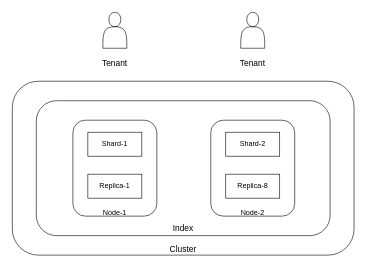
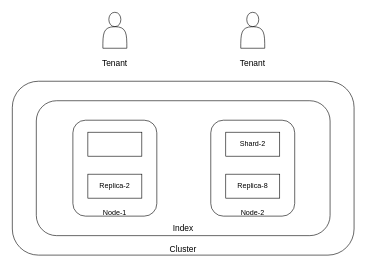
  <mxCell id="0" />
  <mxCell id="1" parent="0" />
  <mxCell id="2" value="" style="rounded=1;whiteSpace=wrap;html=1;" vertex="1" parent="1"><mxGeometry x="20" y="135" width="570" height="290" as="geometry" /></mxCell>
  <mxCell id="3" value="" style="rounded=0;whiteSpace=wrap;html=1;" vertex="1" parent="1"><mxGeometry x="146" y="220" width="90" height="40" as="geometry" /></mxCell>
  <mxCell id="4" value="" style="rounded=0;whiteSpace=wrap;html=1;" vertex="1" parent="1"><mxGeometry x="146" y="290" width="90" height="40" as="geometry" /></mxCell>
  <mxCell id="5" value="" style="rounded=0;whiteSpace=wrap;html=1;" vertex="1" parent="1"><mxGeometry x="376" y="220" width="90" height="40" as="geometry" /></mxCell>
  <mxCell id="6" value="" style="rounded=0;whiteSpace=wrap;html=1;" vertex="1" parent="1"><mxGeometry x="376" y="290" width="90" height="40" as="geometry" /></mxCell>
  <mxCell id="7" value="" style="rounded=1;whiteSpace=wrap;html=1;fillColor=none;" vertex="1" parent="1"><mxGeometry x="121" y="200" width="140" height="160" as="geometry" /></mxCell>
  <mxCell id="8" value="" style="rounded=1;whiteSpace=wrap;html=1;fillColor=none;" vertex="1" parent="1"><mxGeometry x="351" y="200" width="140" height="160" as="geometry" /></mxCell>
  <mxCell id="9" value="" style="rounded=1;whiteSpace=wrap;html=1;fillColor=none;" vertex="1" parent="1"><mxGeometry x="60" y="167.5" width="490" height="225" as="geometry" /></mxCell>
- <mxCell id="10" value="Shard-1" style="text;html=1;strokeColor=none;fillColor=none;align=center;verticalAlign=middle;whiteSpace=wrap;rounded=0;" vertex="1" parent="1"><mxGeometry x="161" y="225" width="60" height="30" as="geometry" /></mxCell>
- <mxCell id="11" value="Replica-1" style="text;html=1;strokeColor=none;fillColor=none;align=center;verticalAlign=middle;whiteSpace=wrap;rounded=0;" vertex="1" parent="1"><mxGeometry x="161" y="295" width="60" height="30" as="geometry" /></mxCell>
+ <mxCell id="11" value="Replica-2" style="text;html=1;strokeColor=none;fillColor=none;align=center;verticalAlign=middle;whiteSpace=wrap;rounded=0;" vertex="1" parent="1"><mxGeometry x="161" y="295" width="60" height="30" as="geometry" /></mxCell>
  <mxCell id="12" value="Replica-8" style="text;html=1;strokeColor=none;fillColor=none;align=center;verticalAlign=middle;whiteSpace=wrap;rounded=0;" vertex="1" parent="1"><mxGeometry x="391" y="295" width="60" height="30" as="geometry" /></mxCell>
  <mxCell id="13" value="Shard-2" style="text;html=1;strokeColor=none;fillColor=none;align=center;verticalAlign=middle;whiteSpace=wrap;rounded=0;" vertex="1" parent="1"><mxGeometry x="391" y="225" width="60" height="30" as="geometry" /></mxCell>
  <mxCell id="14" value="Node-1" style="text;html=1;strokeColor=none;fillColor=none;align=center;verticalAlign=middle;whiteSpace=wrap;rounded=0;" vertex="1" parent="1"><mxGeometry x="161" y="340" width="60" height="30" as="geometry" /></mxCell>
  <mxCell id="15" value="Node-2" style="text;html=1;strokeColor=none;fillColor=none;align=center;verticalAlign=middle;whiteSpace=wrap;rounded=0;" vertex="1" parent="1"><mxGeometry x="391" y="340" width="60" height="30" as="geometry" /></mxCell>
  <mxCell id="16" value="Index" style="text;html=1;strokeColor=none;fillColor=none;align=center;verticalAlign=middle;whiteSpace=wrap;rounded=0;fontSize=14;" vertex="1" parent="1"><mxGeometry x="270" y="360" width="70" height="40" as="geometry" /></mxCell>
  <mxCell id="17" value="Cluster" style="text;html=1;strokeColor=none;fillColor=none;align=center;verticalAlign=middle;whiteSpace=wrap;rounded=0;fontSize=14;" vertex="1" parent="1"><mxGeometry x="275" y="400" width="60" height="30" as="geometry" /></mxCell>
  <mxCell id="18" value="" style="shape=actor;whiteSpace=wrap;html=1;fontSize=14;fillColor=none;" vertex="1" parent="1"><mxGeometry x="171" y="20" width="40" height="60" as="geometry" /></mxCell>
  <mxCell id="19" value="" style="shape=actor;whiteSpace=wrap;html=1;fontSize=14;fillColor=none;" vertex="1" parent="1"><mxGeometry x="401" y="20" width="40" height="60" as="geometry" /></mxCell>
  <mxCell id="20" value="Tenant" style="text;html=1;strokeColor=none;fillColor=none;align=center;verticalAlign=middle;whiteSpace=wrap;rounded=0;fontSize=14;" vertex="1" parent="1"><mxGeometry x="161" y="90" width="60" height="30" as="geometry" /></mxCell>
  <mxCell id="21" value="Tenant" style="text;html=1;strokeColor=none;fillColor=none;align=center;verticalAlign=middle;whiteSpace=wrap;rounded=0;fontSize=14;" vertex="1" parent="1"><mxGeometry x="391" y="90" width="60" height="30" as="geometry" /></mxCell>
